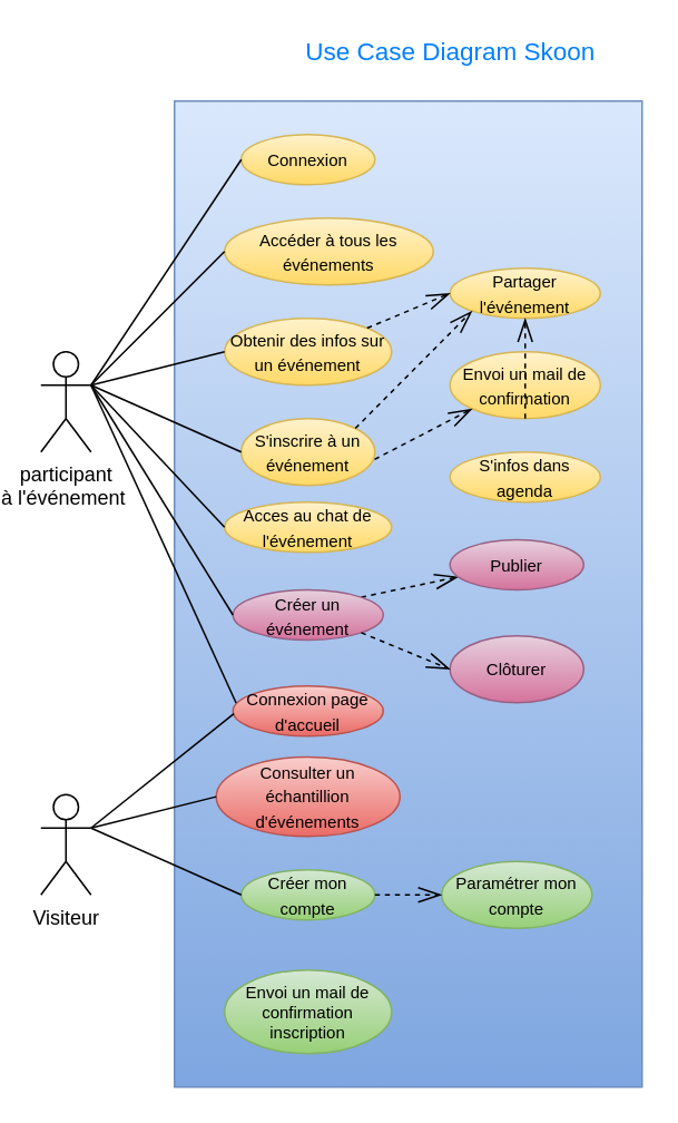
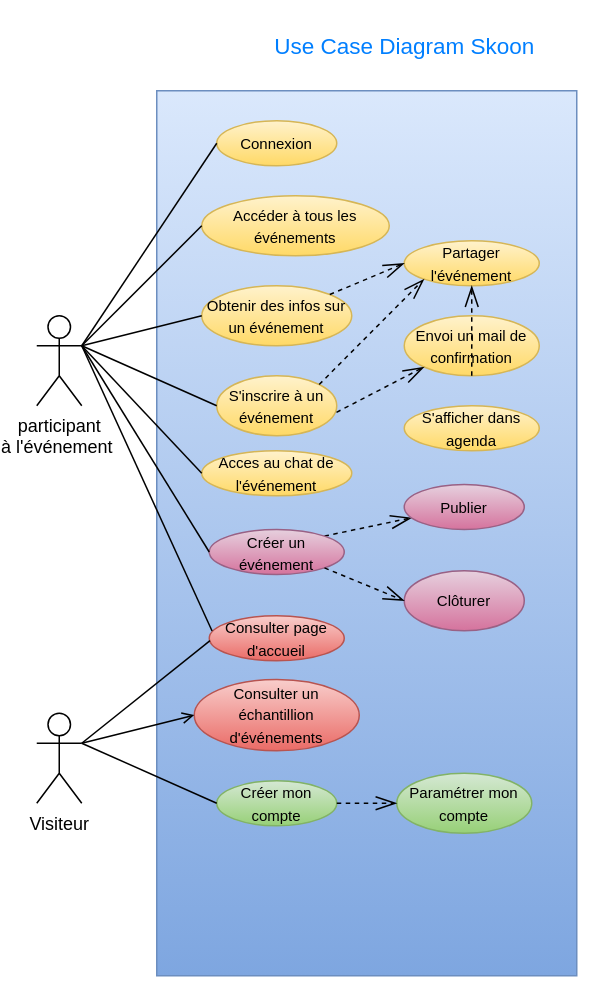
  <mxCell id="0" />
  <mxCell id="1" parent="0" />
  <mxCell id="2" value="" style="rounded=0;whiteSpace=wrap;html=1;gradientColor=#7ea6e0;fillColor=#dae8fc;strokeColor=#6c8ebf;" parent="1" vertex="1"><mxGeometry x="100" y="60" width="280" height="590" as="geometry" /></mxCell>
  <mxCell id="3" value="participant &lt;br&gt;à l'événement&amp;nbsp;" style="shape=umlActor;verticalLabelPosition=bottom;verticalAlign=top;html=1;outlineConnect=0;" parent="1" vertex="1"><mxGeometry x="20" y="210" width="30" height="60" as="geometry" /></mxCell>
  <mxCell id="4" value="Visiteur" style="shape=umlActor;verticalLabelPosition=bottom;verticalAlign=top;html=1;outlineConnect=0;" parent="1" vertex="1"><mxGeometry x="20" y="475" width="30" height="60" as="geometry" /></mxCell>
  <mxCell id="5" value="&lt;font style=&quot;font-size: 10px&quot;&gt;Connexion&lt;/font&gt;" style="ellipse;whiteSpace=wrap;html=1;gradientColor=#ffd966;fillColor=#fff2cc;strokeColor=#d6b656;" parent="1" vertex="1"><mxGeometry x="140" y="80" width="80" height="30" as="geometry" /></mxCell>
  <mxCell id="6" value="&lt;font style=&quot;font-size: 10px&quot;&gt;Accéder à tous les événements&lt;/font&gt;" style="ellipse;whiteSpace=wrap;html=1;gradientColor=#ffd966;fillColor=#fff2cc;strokeColor=#d6b656;" parent="1" vertex="1"><mxGeometry x="130" y="130" width="125" height="40" as="geometry" /></mxCell>
  <mxCell id="7" value="&lt;font style=&quot;font-size: 10px&quot;&gt;S'inscrire à un événement&lt;/font&gt;" style="ellipse;whiteSpace=wrap;html=1;gradientColor=#ffd966;fillColor=#fff2cc;strokeColor=#d6b656;" parent="1" vertex="1"><mxGeometry x="140" y="250" width="80" height="40" as="geometry" /></mxCell>
  <mxCell id="8" value="&lt;font style=&quot;font-size: 10px&quot;&gt;Envoi un mail de confirmation&lt;/font&gt;" style="ellipse;whiteSpace=wrap;html=1;gradientColor=#ffd966;fillColor=#fff2cc;strokeColor=#d6b656;" parent="1" vertex="1"><mxGeometry x="265" y="210" width="90" height="40" as="geometry" /></mxCell>
  <mxCell id="9" value="&lt;font style=&quot;font-size: 10px&quot;&gt;Partager l'événement&lt;/font&gt;" style="ellipse;whiteSpace=wrap;html=1;gradientColor=#ffd966;fillColor=#fff2cc;strokeColor=#d6b656;" parent="1" vertex="1"><mxGeometry x="265" y="160" width="90" height="30" as="geometry" /></mxCell>
  <mxCell id="10" value="" style="endArrow=openThin;dashed=1;endFill=0;endSize=12;html=1;entryX=0;entryY=1;entryDx=0;entryDy=0;exitX=1;exitY=0;exitDx=0;exitDy=0;" parent="1" source="7" target="9" edge="1"><mxGeometry width="160" relative="1" as="geometry"><mxPoint x="202" y="230" as="sourcePoint" /><mxPoint x="350" y="170" as="targetPoint" /></mxGeometry></mxCell>
  <mxCell id="11" value="&lt;font style=&quot;line-height: 120% ; font-size: 10px&quot;&gt;Obtenir des infos sur un événement&lt;/font&gt;" style="ellipse;whiteSpace=wrap;html=1;gradientColor=#ffd966;fillColor=#fff2cc;strokeColor=#d6b656;" parent="1" vertex="1"><mxGeometry x="130" y="190" width="100" height="40" as="geometry" /></mxCell>
- <mxCell id="12" value="&lt;font style=&quot;font-size: 10px&quot;&gt;S'infos dans agenda&lt;/font&gt;" style="ellipse;whiteSpace=wrap;html=1;gradientColor=#ffd966;fillColor=#fff2cc;strokeColor=#d6b656;" parent="1" vertex="1"><mxGeometry x="265" y="270" width="90" height="30" as="geometry" /></mxCell>
- <mxCell id="13" value="&lt;font style=&quot;font-size: 10px&quot;&gt;Connexion page d'accueil&lt;/font&gt;" style="ellipse;whiteSpace=wrap;html=1;gradientColor=#ea6b66;fillColor=#f8cecc;strokeColor=#b85450;" parent="1" vertex="1"><mxGeometry x="135" y="410" width="90" height="30" as="geometry" /></mxCell>
+ <mxCell id="12" value="&lt;font style=&quot;font-size: 10px&quot;&gt;S'afficher dans agenda&lt;/font&gt;" style="ellipse;whiteSpace=wrap;html=1;gradientColor=#ffd966;fillColor=#fff2cc;strokeColor=#d6b656;" parent="1" vertex="1"><mxGeometry x="265" y="270" width="90" height="30" as="geometry" /></mxCell>
+ <mxCell id="13" value="&lt;font style=&quot;font-size: 10px&quot;&gt;Consulter page d'accueil&lt;/font&gt;" style="ellipse;whiteSpace=wrap;html=1;gradientColor=#ea6b66;fillColor=#f8cecc;strokeColor=#b85450;" parent="1" vertex="1"><mxGeometry x="135" y="410" width="90" height="30" as="geometry" /></mxCell>
  <mxCell id="14" value="" style="endArrow=openThin;dashed=1;endFill=0;endSize=12;html=1;exitX=1;exitY=0;exitDx=0;exitDy=0;entryX=0;entryY=0.5;entryDx=0;entryDy=0;" parent="1" source="11" target="9" edge="1"><mxGeometry width="160" relative="1" as="geometry"><mxPoint x="190" y="290" as="sourcePoint" /><mxPoint x="350" y="290" as="targetPoint" /></mxGeometry></mxCell>
  <mxCell id="15" value="" style="endArrow=openThin;dashed=1;endFill=0;endSize=12;html=1;exitX=0.5;exitY=1;exitDx=0;exitDy=0;" parent="1" source="8" target="9" edge="1"><mxGeometry width="160" relative="1" as="geometry"><mxPoint x="190" y="290" as="sourcePoint" /><mxPoint x="350" y="290" as="targetPoint" /></mxGeometry></mxCell>
  <mxCell id="16" value="&lt;font style=&quot;font-size: 10px&quot;&gt;Consulter un échantillion d'événements&lt;/font&gt;" style="ellipse;whiteSpace=wrap;html=1;gradientColor=#ea6b66;fillColor=#f8cecc;strokeColor=#b85450;" parent="1" vertex="1"><mxGeometry x="125" y="452.5" width="110" height="47.5" as="geometry" /></mxCell>
  <mxCell id="17" value="" style="endArrow=none;html=1;entryX=0;entryY=0.5;entryDx=0;entryDy=0;strokeWidth=1;" parent="1" target="5" edge="1"><mxGeometry width="50" height="50" relative="1" as="geometry"><mxPoint x="50" y="230" as="sourcePoint" /><mxPoint x="190" y="210" as="targetPoint" /></mxGeometry></mxCell>
  <mxCell id="18" value="" style="endArrow=none;html=1;exitX=1;exitY=0.333;exitDx=0;exitDy=0;exitPerimeter=0;entryX=0;entryY=0.5;entryDx=0;entryDy=0;" parent="1" source="3" target="6" edge="1"><mxGeometry width="50" height="50" relative="1" as="geometry"><mxPoint x="140" y="260" as="sourcePoint" /><mxPoint x="190" y="210" as="targetPoint" /></mxGeometry></mxCell>
  <mxCell id="19" value="" style="endArrow=none;html=1;entryX=0;entryY=0.5;entryDx=0;entryDy=0;exitX=1;exitY=0.333;exitDx=0;exitDy=0;exitPerimeter=0;" parent="1" source="3" target="7" edge="1"><mxGeometry width="50" height="50" relative="1" as="geometry"><mxPoint x="50" y="160" as="sourcePoint" /><mxPoint x="190" y="210" as="targetPoint" /></mxGeometry></mxCell>
  <mxCell id="20" value="" style="endArrow=none;html=1;entryX=0;entryY=0.5;entryDx=0;entryDy=0;" parent="1" target="11" edge="1"><mxGeometry width="50" height="50" relative="1" as="geometry"><mxPoint x="50" y="230" as="sourcePoint" /><mxPoint x="131" y="256" as="targetPoint" /></mxGeometry></mxCell>
  <mxCell id="21" value="" style="endArrow=none;html=1;exitX=1;exitY=0.333;exitDx=0;exitDy=0;exitPerimeter=0;entryX=0.006;entryY=0.553;entryDx=0;entryDy=0;entryPerimeter=0;" parent="1" source="4" target="13" edge="1"><mxGeometry width="50" height="50" relative="1" as="geometry"><mxPoint x="130" y="555" as="sourcePoint" /><mxPoint x="122" y="400" as="targetPoint" /></mxGeometry></mxCell>
- <mxCell id="22" value="" style="endArrow=none;html=1;exitX=1;exitY=0.333;exitDx=0;exitDy=0;exitPerimeter=0;entryX=0;entryY=0.5;entryDx=0;entryDy=0;" parent="1" source="4" target="16" edge="1"><mxGeometry width="50" height="50" relative="1" as="geometry"><mxPoint x="130" y="555" as="sourcePoint" /><mxPoint x="180" y="505" as="targetPoint" /></mxGeometry></mxCell>
+ <mxCell id="22" value="" style="endArrow=open;html=1;exitX=1;exitY=0.333;exitDx=0;exitDy=0;exitPerimeter=0;entryX=0;entryY=0.5;entryDx=0;entryDy=0;" parent="1" source="4" target="16" edge="1"><mxGeometry width="50" height="50" relative="1" as="geometry"><mxPoint x="130" y="555" as="sourcePoint" /><mxPoint x="180" y="505" as="targetPoint" /></mxGeometry></mxCell>
  <mxCell id="23" value="&lt;font style=&quot;font-size: 10px&quot;&gt;Créer mon compte&lt;/font&gt;" style="ellipse;whiteSpace=wrap;html=1;gradientColor=#97d077;fillColor=#d5e8d4;strokeColor=#82b366;" parent="1" vertex="1"><mxGeometry x="140" y="520" width="80" height="30" as="geometry" /></mxCell>
  <mxCell id="24" value="&lt;font style=&quot;font-size: 10px&quot;&gt;Paramétrer mon compte&lt;/font&gt;" style="ellipse;whiteSpace=wrap;html=1;gradientColor=#97d077;fillColor=#d5e8d4;strokeColor=#82b366;" parent="1" vertex="1"><mxGeometry x="260" y="515" width="90" height="40" as="geometry" /></mxCell>
- <mxCell id="25" value="&lt;div style=&quot;font-size: 10px&quot;&gt;&lt;font style=&quot;font-size: 10px&quot;&gt;Envoi un mail de confirmation &lt;br&gt;&lt;/font&gt;&lt;/div&gt;&lt;div style=&quot;font-size: 10px&quot;&gt;&lt;font style=&quot;font-size: 10px&quot;&gt;inscription&lt;/font&gt;&lt;/div&gt;" style="ellipse;whiteSpace=wrap;html=1;gradientColor=#97d077;fillColor=#d5e8d4;strokeColor=#82b366;" parent="1" vertex="1"><mxGeometry x="130" y="580" width="100" height="50" as="geometry" /></mxCell>
  <mxCell id="26" value="&lt;font style=&quot;line-height: 120% ; font-size: 10px&quot;&gt;Acces au chat de l'événement&lt;/font&gt;" style="ellipse;whiteSpace=wrap;html=1;gradientColor=#ffd966;fillColor=#fff2cc;strokeColor=#d6b656;" parent="1" vertex="1"><mxGeometry x="130" y="300" width="100" height="30" as="geometry" /></mxCell>
  <mxCell id="27" value="&lt;font style=&quot;font-size: 10px&quot;&gt;Clôturer&lt;/font&gt;" style="ellipse;whiteSpace=wrap;html=1;gradientColor=#d5739d;fillColor=#e6d0de;strokeColor=#996185;" parent="1" vertex="1"><mxGeometry x="265" y="380" width="80" height="40" as="geometry" /></mxCell>
  <mxCell id="28" value="" style="endArrow=openThin;dashed=1;endFill=0;endSize=12;html=1;exitX=1;exitY=0;exitDx=0;exitDy=0;" parent="1" source="30" target="29" edge="1"><mxGeometry width="160" relative="1" as="geometry"><mxPoint x="350.72" y="347.4" as="sourcePoint" /><mxPoint x="371.44" y="329.46" as="targetPoint" /></mxGeometry></mxCell>
  <mxCell id="29" value="&lt;font style=&quot;font-size: 10px&quot;&gt;Publier&lt;/font&gt;" style="ellipse;whiteSpace=wrap;html=1;gradientColor=#d5739d;fillColor=#e6d0de;strokeColor=#996185;" parent="1" vertex="1"><mxGeometry x="265" y="322.5" width="80" height="30" as="geometry" /></mxCell>
  <mxCell id="30" value="&lt;font style=&quot;font-size: 10px&quot;&gt;Créer un événement&lt;/font&gt;" style="ellipse;whiteSpace=wrap;html=1;gradientColor=#d5739d;fillColor=#e6d0de;strokeColor=#996185;" parent="1" vertex="1"><mxGeometry x="135" y="352.5" width="90" height="30" as="geometry" /></mxCell>
  <mxCell id="31" value="" style="endArrow=none;html=1;entryX=0;entryY=0.5;entryDx=0;entryDy=0;" parent="1" target="30" edge="1"><mxGeometry width="50" height="50" relative="1" as="geometry"><mxPoint x="50" y="230" as="sourcePoint" /><mxPoint x="141.04" y="341.94" as="targetPoint" /></mxGeometry></mxCell>
  <mxCell id="32" value="" style="endArrow=none;html=1;entryX=0.021;entryY=0.339;entryDx=0;entryDy=0;entryPerimeter=0;" parent="1" target="13" edge="1"><mxGeometry width="50" height="50" relative="1" as="geometry"><mxPoint x="50" y="230" as="sourcePoint" /><mxPoint x="110" y="351.94" as="targetPoint" /></mxGeometry></mxCell>
  <mxCell id="33" value="" style="endArrow=openThin;dashed=1;endFill=0;endSize=12;html=1;entryX=0;entryY=1;entryDx=0;entryDy=0;exitX=0.998;exitY=0.61;exitDx=0;exitDy=0;exitPerimeter=0;" parent="1" source="7" target="8" edge="1"><mxGeometry width="160" relative="1" as="geometry"><mxPoint x="212.4" y="226.01" as="sourcePoint" /><mxPoint x="271.581" y="274.444" as="targetPoint" /></mxGeometry></mxCell>
  <mxCell id="34" value="" style="endArrow=openThin;dashed=1;endFill=0;endSize=12;html=1;exitX=1;exitY=1;exitDx=0;exitDy=0;entryX=0;entryY=0.5;entryDx=0;entryDy=0;" parent="1" source="30" target="27" edge="1"><mxGeometry width="160" relative="1" as="geometry"><mxPoint x="222.4" y="236.01" as="sourcePoint" /><mxPoint x="281.581" y="284.444" as="targetPoint" /></mxGeometry></mxCell>
  <mxCell id="35" value="" style="endArrow=none;html=1;entryX=0;entryY=0.5;entryDx=0;entryDy=0;exitX=1;exitY=0.333;exitDx=0;exitDy=0;exitPerimeter=0;" parent="1" source="4" target="23" edge="1"><mxGeometry width="50" height="50" relative="1" as="geometry"><mxPoint x="50" y="450" as="sourcePoint" /><mxPoint x="130" y="491.25" as="targetPoint" /></mxGeometry></mxCell>
  <mxCell id="36" value="" style="endArrow=openThin;dashed=1;endFill=0;endSize=12;html=1;exitX=1;exitY=0.5;exitDx=0;exitDy=0;entryX=0;entryY=0.5;entryDx=0;entryDy=0;" parent="1" source="23" target="24" edge="1"><mxGeometry width="160" relative="1" as="geometry"><mxPoint x="218.419" y="390.556" as="sourcePoint" /><mxPoint x="270" y="402.5" as="targetPoint" /></mxGeometry></mxCell>
  <mxCell id="37" value="" style="endArrow=none;html=1;entryX=0;entryY=0.5;entryDx=0;entryDy=0;" parent="1" target="26" edge="1"><mxGeometry width="50" height="50" relative="1" as="geometry"><mxPoint x="50" y="230" as="sourcePoint" /><mxPoint x="151.581" y="424.444" as="targetPoint" /></mxGeometry></mxCell>
  <mxCell id="38" value="&lt;font style=&quot;font-size: 15px&quot; color=&quot;#007fff&quot;&gt;Use Case Diagram Skoon&lt;/font&gt;" style="text;html=1;align=center;verticalAlign=middle;resizable=0;points=[];autosize=1;" parent="1" vertex="1"><mxGeometry x="170" y="20" width="190" height="20" as="geometry" /></mxCell>
